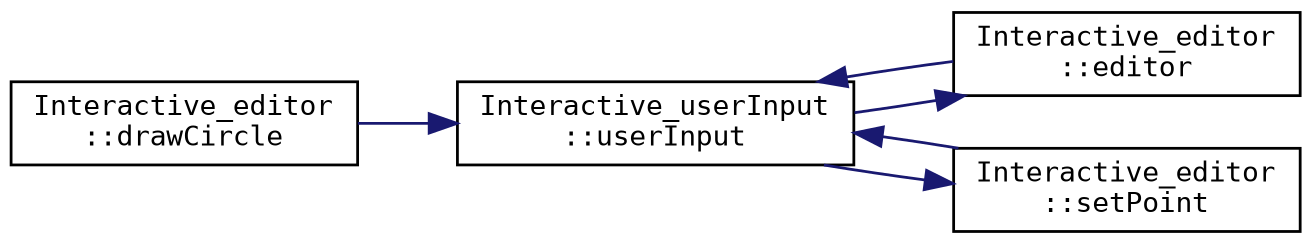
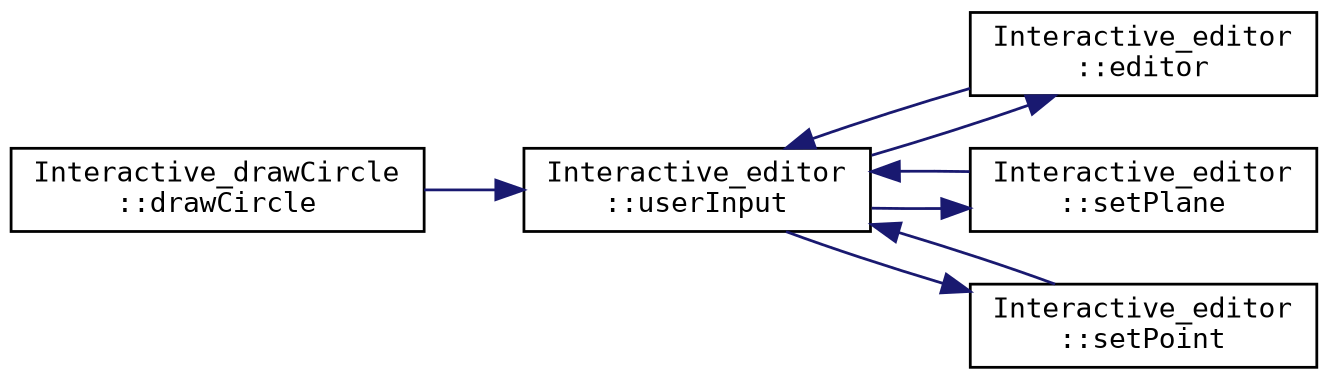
  digraph {
    fontname="DejaVu Sans Mono"
    rankdir=LR
    node [color=black fillcolor=white fontname="DejaVu Sans Mono" fontsize=10 shape=record style=filled]
    edge [color=midnightblue fontname="DejaVu Sans Mono" fontsize=10 labelfontname=Helvetica labelfontsize=10 style=solid]
-   n1 [height=0.2 label="Interactive_userInput\l::userInput" width=0.4]
+   n1 [height=0.2 label="Interactive_editor\l::userInput" width=0.4]
    n2 [height=0.2 label="Interactive_editor\l::editor" width=0.4]
+   n3 [height=0.2 label="Interactive_editor\l::setPlane" width=0.4]
    n4 [height=0.2 label="Interactive_editor\l::setPoint" width=0.4]
-   n5 [height=0.2 label="Interactive_editor\l::drawCircle" width=0.4]
+   n5 [height=0.2 label="Interactive_drawCircle\l::drawCircle" width=0.4]
    n1 -> n2
+   n1 -> n3
    n1 -> n4
    n2 -> n1
+   n3 -> n1
    n4 -> n1
    n5 -> n1
  }
